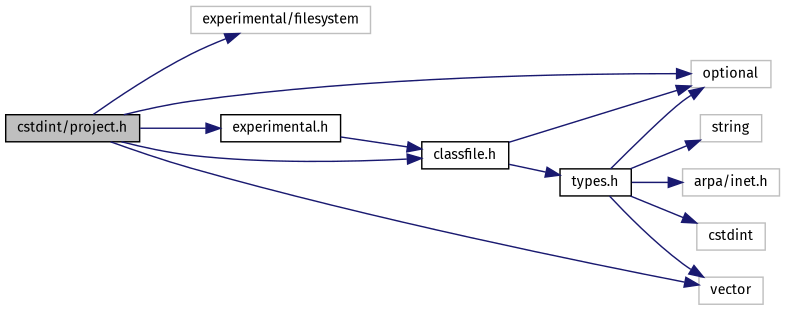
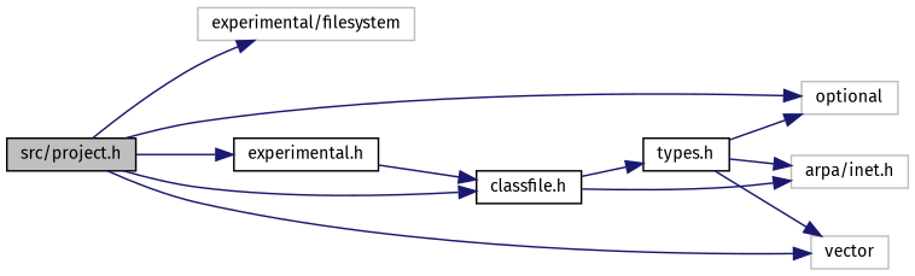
  digraph {
    fontname="Fira Sans"
    rankdir=LR
    node [color=grey75 fontname="Fira Sans" fontsize=10 shape=record]
    edge [color=midnightblue fontname="Fira Sans" fontsize=10 labelfontname=Helvetica labelfontsize=10 style=solid]
-   n1 [color=black fillcolor=grey75 fontcolor=black height=0.2 label="cstdint/project.h" style=filled width=0.4]
+   n1 [color=black fillcolor=grey75 fontcolor=black height=0.2 label="src/project.h" style=filled width=0.4]
    n2 [height=0.2 label="experimental/filesystem" width=0.4]
    n3 [height=0.2 label=optional width=0.4]
    n4 [height=0.2 label=vector width=0.4]
    n5 [color=black height=0.2 label="classfile.h" width=0.4]
    n6 [color=black height=0.2 label="experimental.h" width=0.4]
    n7 [color=black height=0.2 label="types.h" width=0.4]
-   n8 [height=0.2 label=cstdint width=0.4]
-   n9 [height=0.2 label=string width=0.4]
    n10 [height=0.2 label="arpa/inet.h" width=0.4]
    n1 -> n2
    n1 -> n3
    n1 -> n4
    n1 -> n5
    n1 -> n6
-   n5 -> n3
+   n5 -> n10
    n5 -> n7
    n6 -> n5
    n7 -> n3
    n7 -> n4
-   n7 -> n8
-   n7 -> n9
    n7 -> n10
  }
